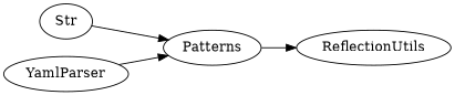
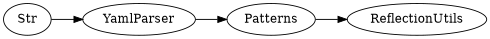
  digraph {
    fontsize=10
    rankdir=LR
    Patterns
    ReflectionUtils
    Str
    YamlParser
    subgraph sub_1 {
      rank=none
      Patterns
    }
    subgraph sub_2 {
      rank=none
      Patterns
    }
    subgraph sub_3 {
      rank=none
      Patterns
    }
    Patterns -> ReflectionUtils
-   Str -> Patterns
+   Str -> YamlParser
    YamlParser -> Patterns
  }
